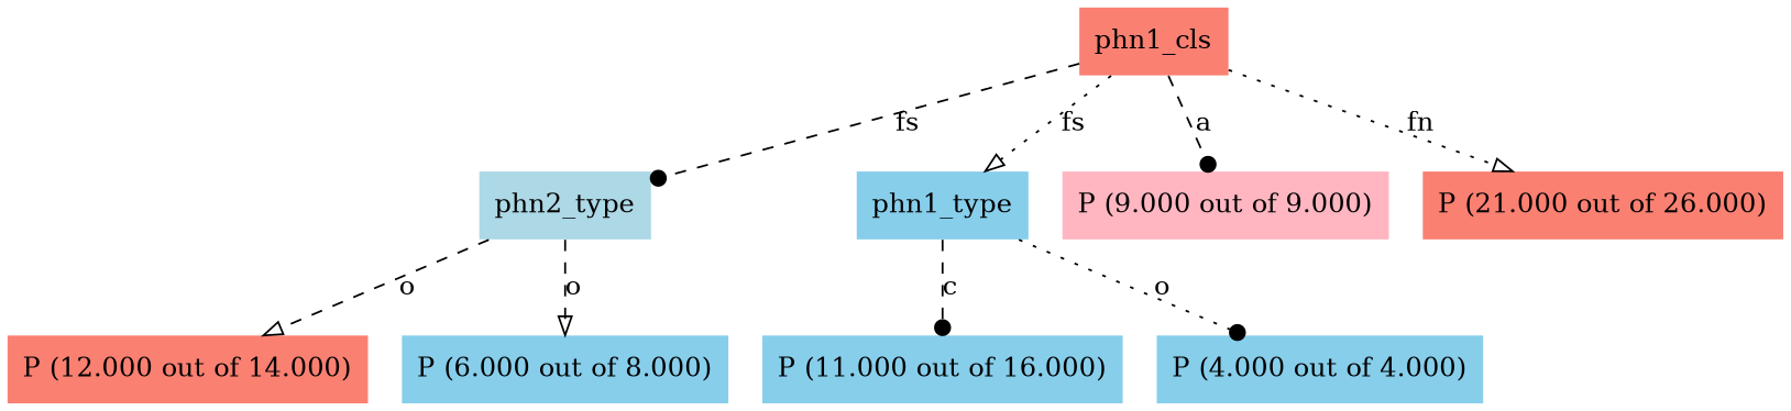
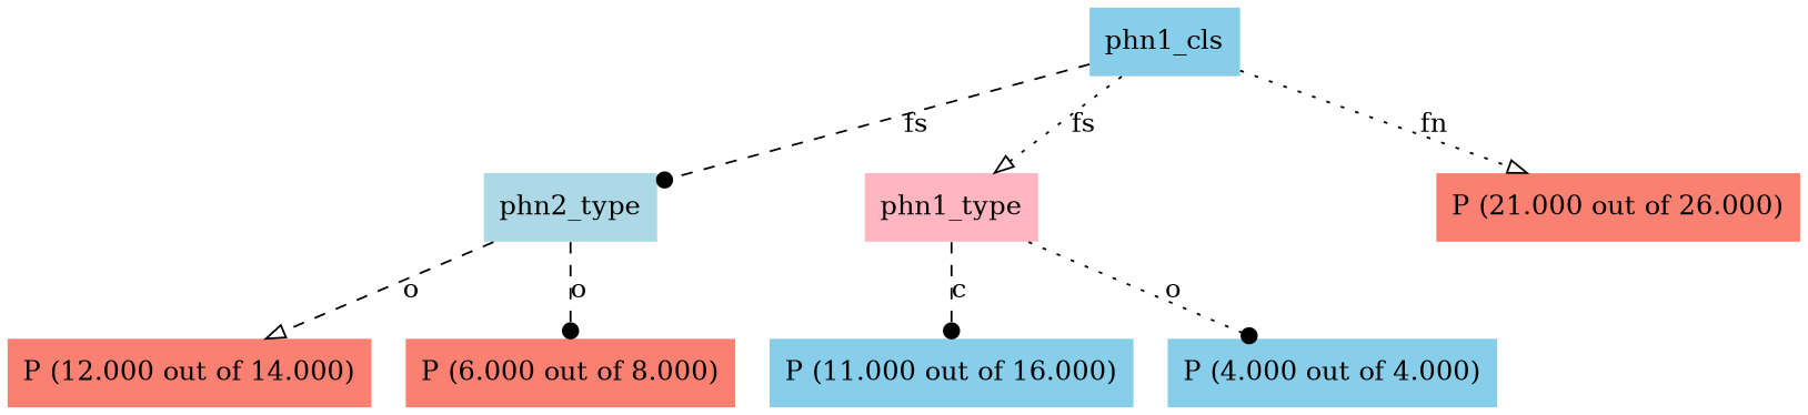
  digraph {
    node [color=gray40 fillcolor=salmon shape=plaintext style=filled]
    edge [arrowhead=dot style=dashed]
-   n1 [color=deeppink label=phn1_cls]
+   n1 [color=deeppink fillcolor=skyblue label=phn1_cls]
    n2 [fillcolor=lightblue label=phn2_type]
-   n3 [fillcolor=skyblue label=phn1_type]
-   n4 [color=red fillcolor=lightpink label="P (9.000 out of 9.000)"]
+   n3 [fillcolor=lightpink label=phn1_type]
    n5 [label="P (21.000 out of 26.000)"]
    n6 [label="P (12.000 out of 14.000)"]
-   n7 [color=deeppink fillcolor=skyblue label="P (6.000 out of 8.000)"]
+   n7 [color=deeppink label="P (6.000 out of 8.000)"]
    n8 [fillcolor=skyblue label="P (11.000 out of 16.000)"]
    n9 [color=deeppink fillcolor=skyblue label="P (4.000 out of 4.000)"]
    n1 -> n2 [label=fs]
    n1 -> n3 [arrowhead=onormal label=fs style=dotted]
-   n1 -> n4 [label=a]
    n1 -> n5 [arrowhead=onormal label=fn style=dotted]
    n2 -> n6 [arrowhead=onormal label=o]
-   n2 -> n7 [arrowhead=onormal label=o]
+   n2 -> n7 [label=o]
    n3 -> n8 [label=c]
    n3 -> n9 [label=o style=dotted]
  }
